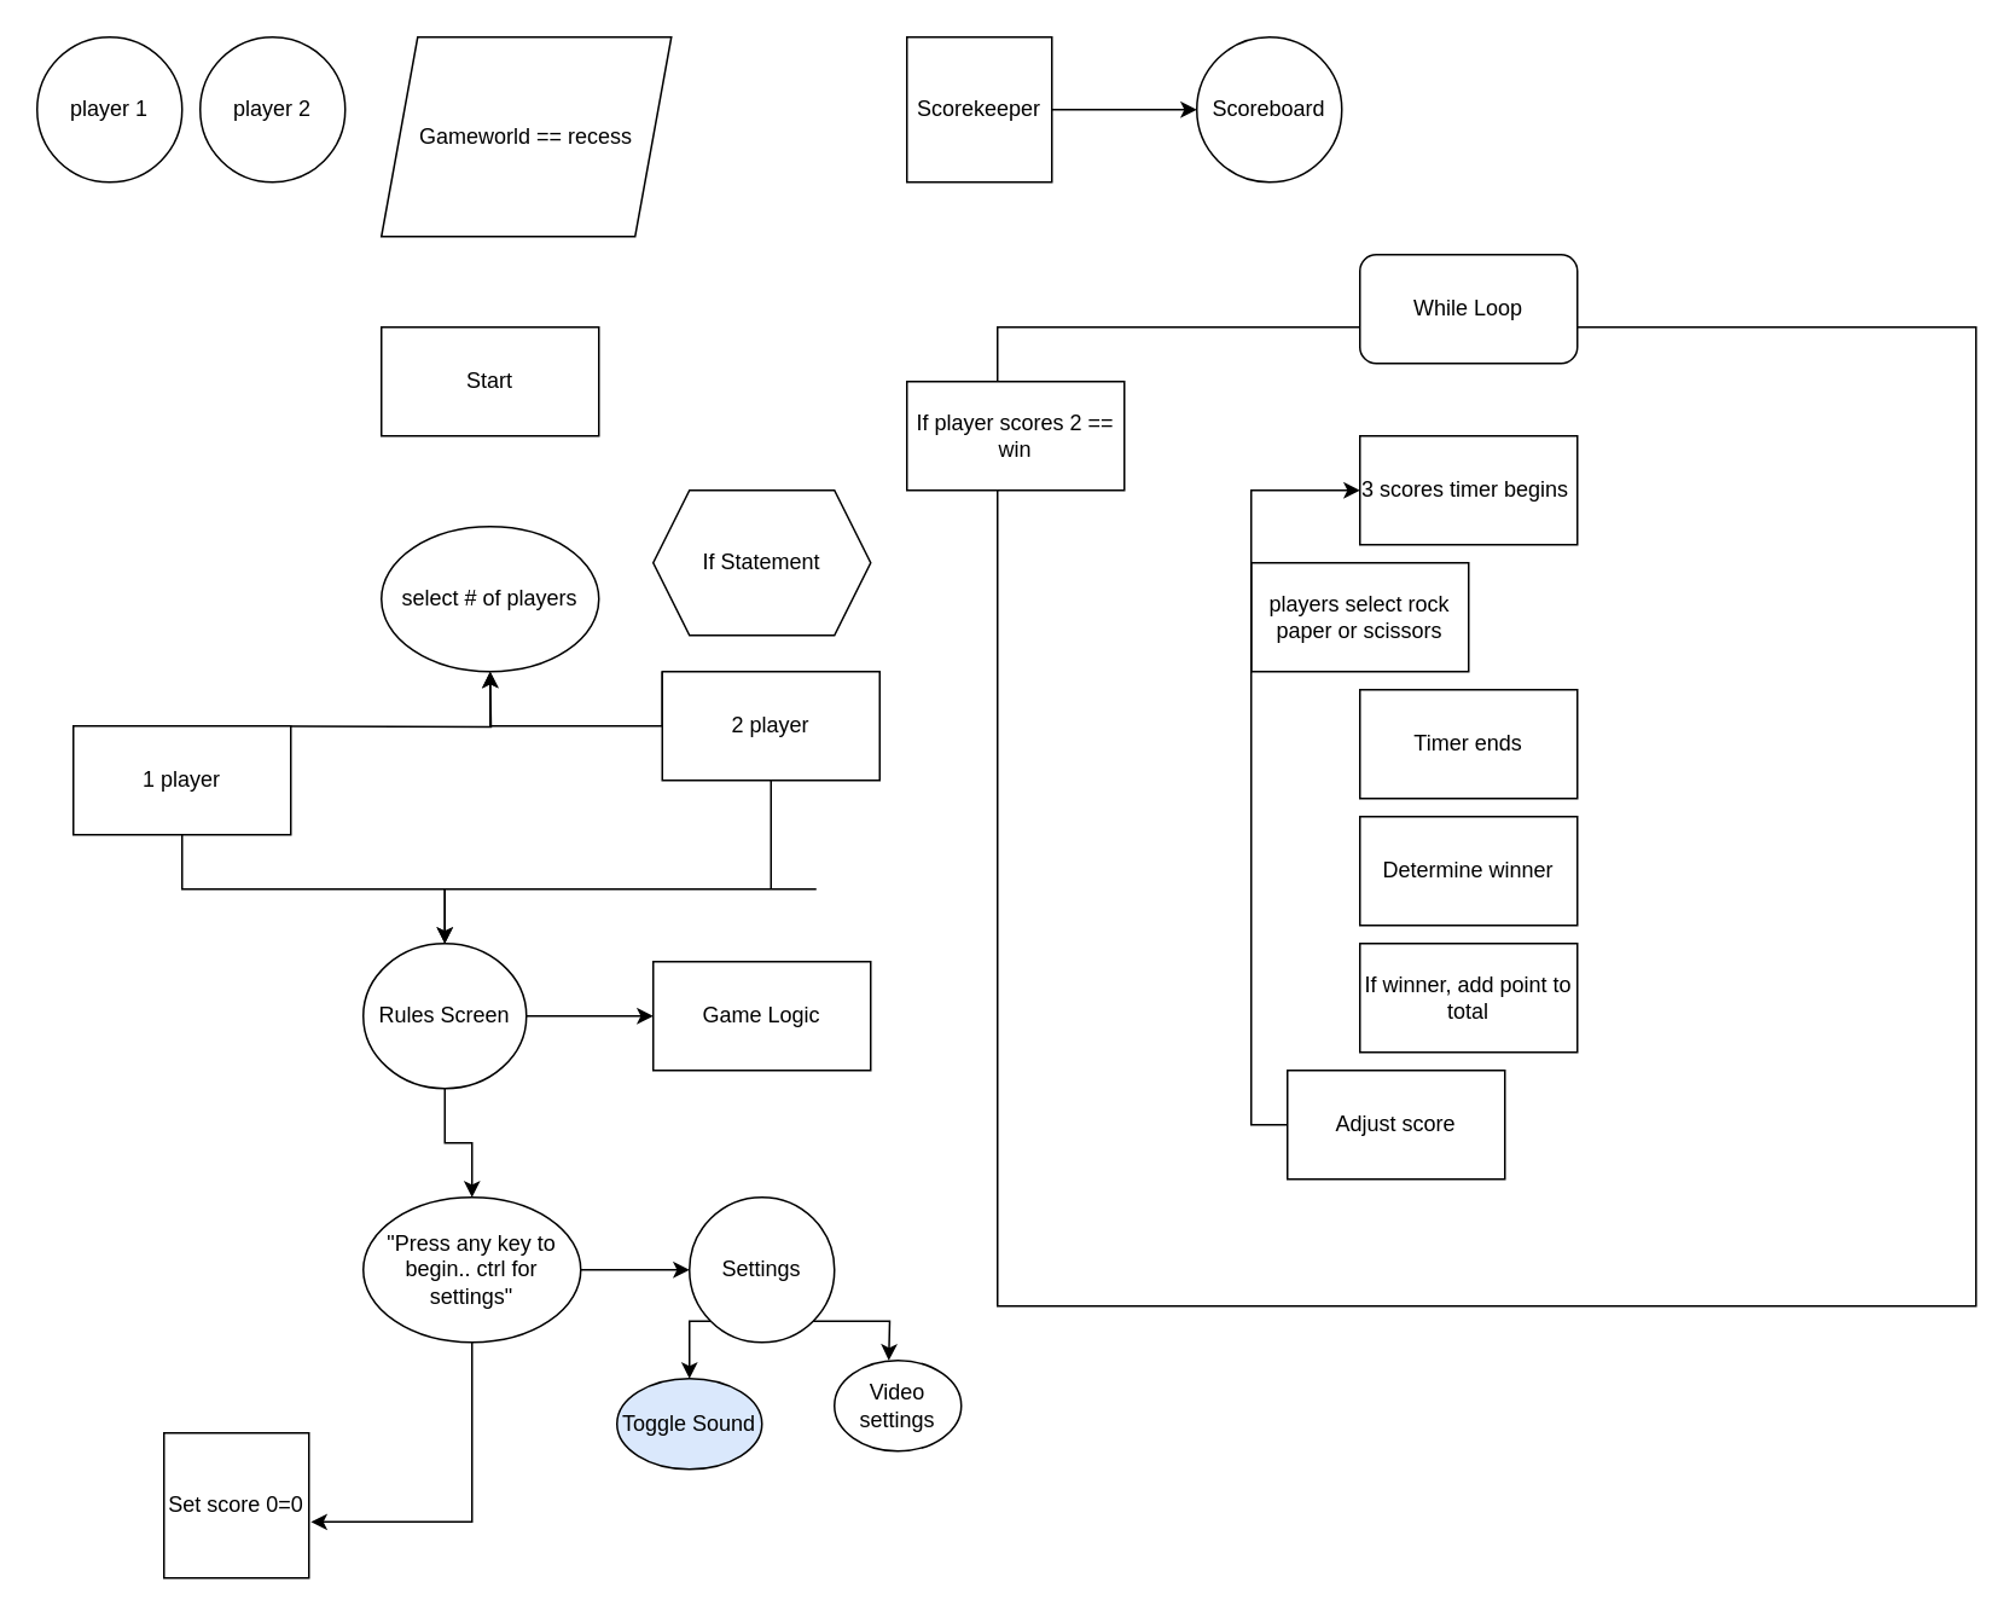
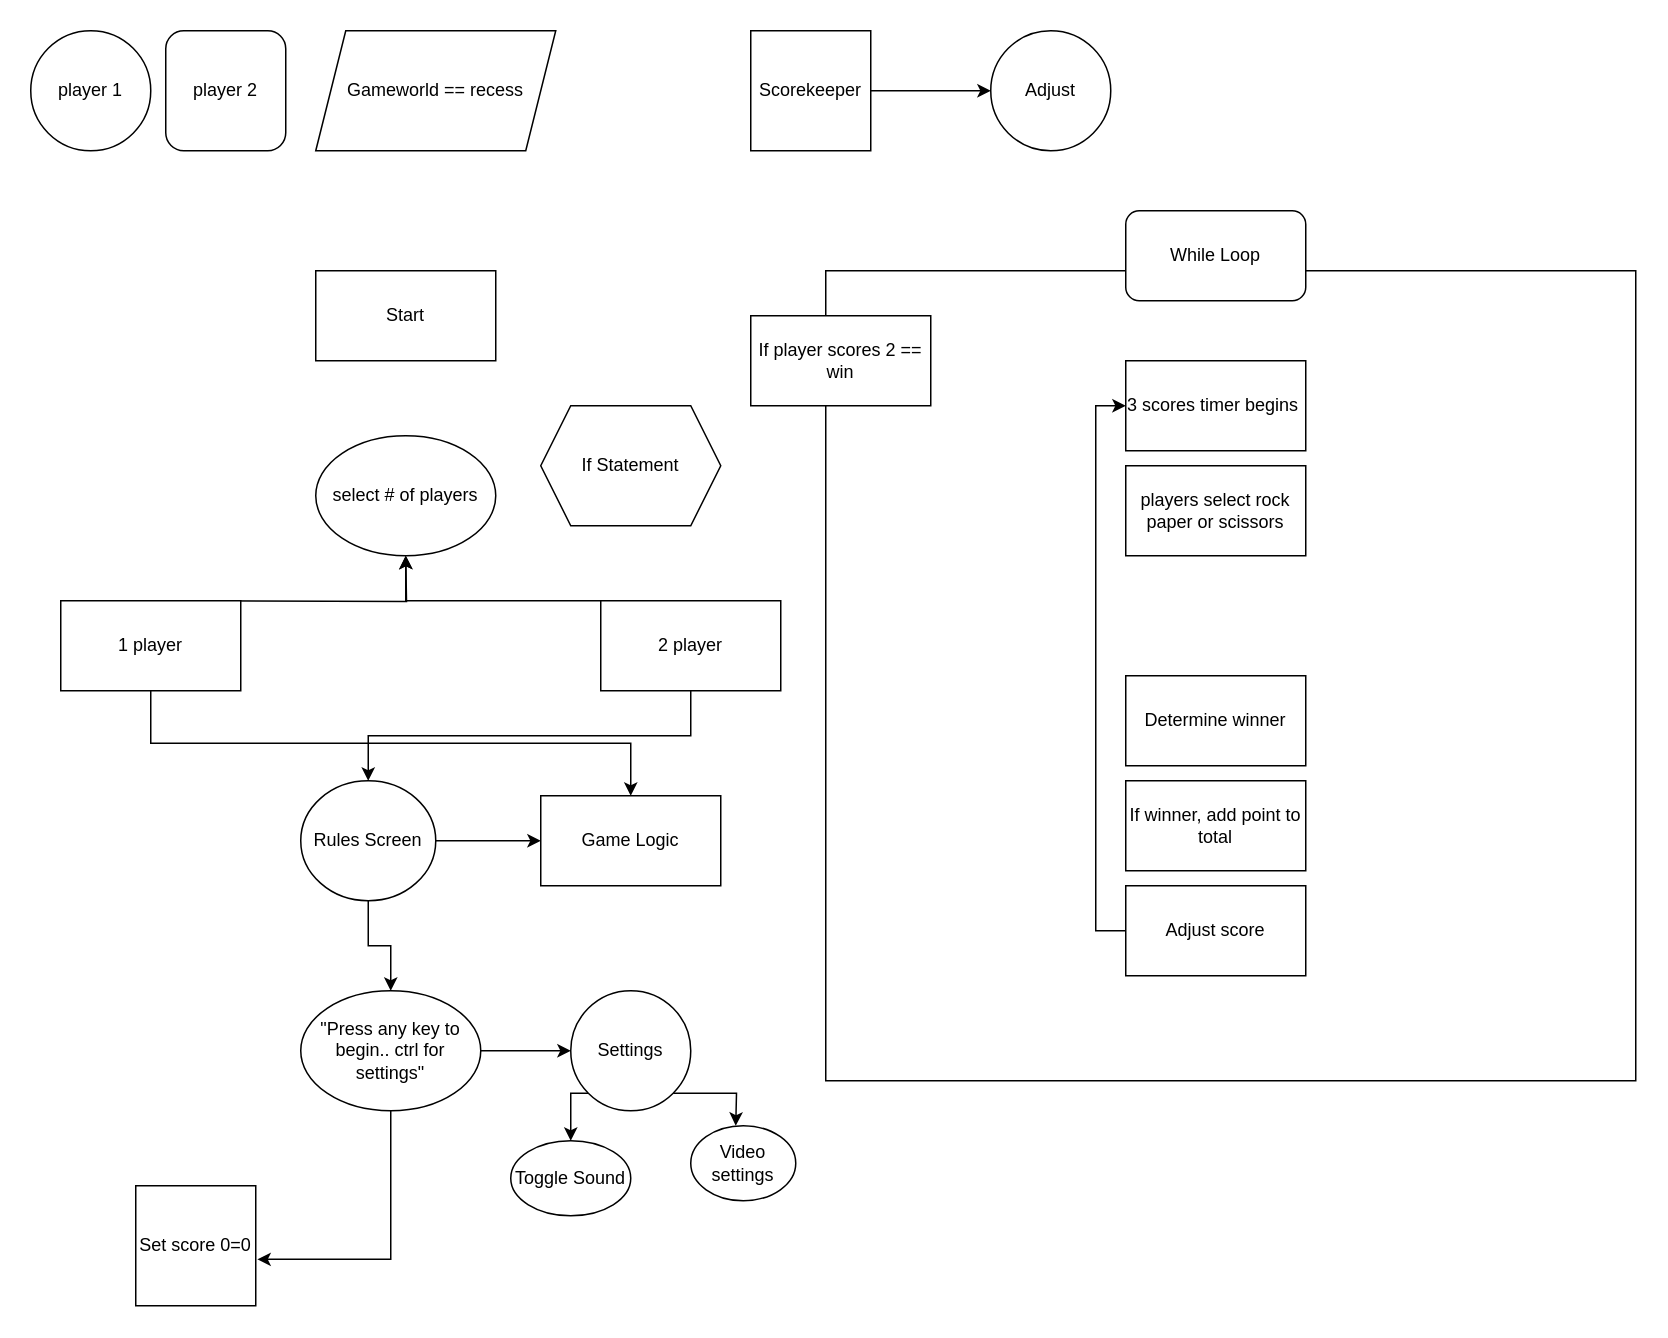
  <mxCell id="0" />
  <mxCell id="1" parent="0" />
  <mxCell id="2" value="player 1" style="ellipse;whiteSpace=wrap;html=1;aspect=fixed;" vertex="1" parent="1"><mxGeometry x="20" y="20" width="80" height="80" as="geometry" /></mxCell>
- <mxCell id="3" value="player 2" style="ellipse;whiteSpace=wrap;html=1;aspect=fixed;" vertex="1" parent="1"><mxGeometry x="110" y="20" width="80" height="80" as="geometry" /></mxCell>
+ <mxCell id="3" value="player 2" style="whiteSpace=wrap;html=1;aspect=fixed;rounded=1;" vertex="1" parent="1"><mxGeometry x="110" y="20" width="80" height="80" as="geometry" /></mxCell>
  <mxCell id="4" value="Start" style="rounded=0;whiteSpace=wrap;html=1;" vertex="1" parent="1"><mxGeometry x="210" y="180" width="120" height="60" as="geometry" /></mxCell>
  <mxCell id="5" value="select # of players" style="ellipse;whiteSpace=wrap;html=1;" vertex="1" parent="1"><mxGeometry x="210" y="290" width="120" height="80" as="geometry" /></mxCell>
  <mxCell id="6" style="edgeStyle=orthogonalEdgeStyle;rounded=0;orthogonalLoop=1;jettySize=auto;html=1;exitX=0.5;exitY=0;exitDx=0;exitDy=0;" edge="1" parent="1"><mxGeometry relative="1" as="geometry"><mxPoint x="270" y="370" as="targetPoint" /><mxPoint x="130" y="400" as="sourcePoint" /></mxGeometry></mxCell>
- <mxCell id="7" style="edgeStyle=orthogonalEdgeStyle;rounded=0;orthogonalLoop=1;jettySize=auto;html=1;exitX=0.5;exitY=1;exitDx=0;exitDy=0;" edge="1" parent="1" source="8" target="14"><mxGeometry relative="1" as="geometry" /></mxCell>
+ <mxCell id="7" style="edgeStyle=orthogonalEdgeStyle;rounded=0;orthogonalLoop=1;jettySize=auto;html=1;exitX=0.5;exitY=1;exitDx=0;exitDy=0;" edge="1" parent="1" source="8" target="26"><mxGeometry relative="1" as="geometry" /></mxCell>
  <mxCell id="8" value="1 player" style="rounded=0;whiteSpace=wrap;html=1;" vertex="1" parent="1"><mxGeometry x="40" y="400" width="120" height="60" as="geometry" /></mxCell>
  <mxCell id="9" style="edgeStyle=orthogonalEdgeStyle;rounded=0;orthogonalLoop=1;jettySize=auto;html=1;exitX=0.5;exitY=1;exitDx=0;exitDy=0;entryX=0.5;entryY=0;entryDx=0;entryDy=0;" edge="1" parent="1" source="11" target="14"><mxGeometry relative="1" as="geometry"><Array as="points"><mxPoint x="450" y="490" /><mxPoint x="260" y="490" /></Array></mxGeometry></mxCell>
  <mxCell id="10" style="edgeStyle=orthogonalEdgeStyle;rounded=0;orthogonalLoop=1;jettySize=auto;html=1;exitX=0;exitY=0;exitDx=0;exitDy=0;" edge="1" parent="1" source="11"><mxGeometry relative="1" as="geometry"><mxPoint x="270" y="370" as="targetPoint" /><Array as="points"><mxPoint x="390" y="400" /><mxPoint x="271" y="400" /></Array></mxGeometry></mxCell>
- <mxCell id="11" value="2 player" style="rounded=0;whiteSpace=wrap;html=1;" vertex="1" parent="1"><mxGeometry x="365" y="370" width="120" height="60" as="geometry" /></mxCell>
+ <mxCell id="11" value="2 player" style="rounded=0;whiteSpace=wrap;html=1;" vertex="1" parent="1"><mxGeometry x="400" y="400" width="120" height="60" as="geometry" /></mxCell>
  <mxCell id="12" style="edgeStyle=orthogonalEdgeStyle;rounded=0;orthogonalLoop=1;jettySize=auto;html=1;exitX=0.5;exitY=1;exitDx=0;exitDy=0;entryX=0.5;entryY=0;entryDx=0;entryDy=0;" edge="1" parent="1" source="14" target="16"><mxGeometry relative="1" as="geometry" /></mxCell>
  <mxCell id="13" style="edgeStyle=orthogonalEdgeStyle;rounded=0;orthogonalLoop=1;jettySize=auto;html=1;exitX=1;exitY=0.5;exitDx=0;exitDy=0;entryX=0;entryY=0.5;entryDx=0;entryDy=0;" edge="1" parent="1" source="14" target="26"><mxGeometry relative="1" as="geometry" /></mxCell>
  <mxCell id="14" value="Rules Screen" style="ellipse;whiteSpace=wrap;html=1;" vertex="1" parent="1"><mxGeometry x="200" y="520" width="90" height="80" as="geometry" /></mxCell>
  <mxCell id="15" style="edgeStyle=orthogonalEdgeStyle;rounded=0;orthogonalLoop=1;jettySize=auto;html=1;exitX=1;exitY=0.5;exitDx=0;exitDy=0;" edge="1" parent="1" source="16" target="33"><mxGeometry relative="1" as="geometry" /></mxCell>
  <mxCell id="16" value="&quot;Press any key to begin.. ctrl for settings&quot;" style="ellipse;whiteSpace=wrap;html=1;" vertex="1" parent="1"><mxGeometry x="200" y="660" width="120" height="80" as="geometry" /></mxCell>
  <mxCell id="17" value="" style="whiteSpace=wrap;html=1;aspect=fixed;" vertex="1" parent="1"><mxGeometry x="550" y="180" width="540" height="540" as="geometry" /></mxCell>
  <mxCell id="18" value="If player scores 2 == win" style="rounded=0;whiteSpace=wrap;html=1;" vertex="1" parent="1"><mxGeometry x="500" y="210" width="120" height="60" as="geometry" /></mxCell>
  <mxCell id="19" value="3 scores timer begins&amp;nbsp;" style="rounded=0;whiteSpace=wrap;html=1;" vertex="1" parent="1"><mxGeometry x="750" y="240" width="120" height="60" as="geometry" /></mxCell>
- <mxCell id="20" value="players select rock paper or scissors" style="rounded=0;whiteSpace=wrap;html=1;" vertex="1" parent="1"><mxGeometry x="690" y="310" width="120" height="60" as="geometry" /></mxCell>
- <mxCell id="21" value="Timer ends" style="rounded=0;whiteSpace=wrap;html=1;" vertex="1" parent="1"><mxGeometry x="750" y="380" width="120" height="60" as="geometry" /></mxCell>
+ <mxCell id="20" value="players select rock paper or scissors" style="rounded=0;whiteSpace=wrap;html=1;" vertex="1" parent="1"><mxGeometry x="750" y="310" width="120" height="60" as="geometry" /></mxCell>
  <mxCell id="22" value="Determine winner" style="rounded=0;whiteSpace=wrap;html=1;" vertex="1" parent="1"><mxGeometry x="750" y="450" width="120" height="60" as="geometry" /></mxCell>
  <mxCell id="23" value="If winner, add point to total" style="rounded=0;whiteSpace=wrap;html=1;" vertex="1" parent="1"><mxGeometry x="750" y="520" width="120" height="60" as="geometry" /></mxCell>
  <mxCell id="24" style="edgeStyle=orthogonalEdgeStyle;rounded=0;orthogonalLoop=1;jettySize=auto;html=1;exitX=0;exitY=0.5;exitDx=0;exitDy=0;entryX=0;entryY=0.5;entryDx=0;entryDy=0;" edge="1" parent="1" source="25" target="19"><mxGeometry relative="1" as="geometry" /></mxCell>
- <mxCell id="25" value="Adjust score" style="rounded=0;whiteSpace=wrap;html=1;" vertex="1" parent="1"><mxGeometry x="710" y="590" width="120" height="60" as="geometry" /></mxCell>
+ <mxCell id="25" value="Adjust score" style="rounded=0;whiteSpace=wrap;html=1;" vertex="1" parent="1"><mxGeometry x="750" y="590" width="120" height="60" as="geometry" /></mxCell>
  <mxCell id="26" value="Game Logic" style="rounded=0;whiteSpace=wrap;html=1;" vertex="1" parent="1"><mxGeometry x="360" y="530" width="120" height="60" as="geometry" /></mxCell>
- <mxCell id="27" value="Gameworld == recess" style="shape=parallelogram;perimeter=parallelogramPerimeter;whiteSpace=wrap;html=1;fixedSize=1;" vertex="1" parent="1"><mxGeometry x="210" y="20" width="160" height="110" as="geometry" /></mxCell>
+ <mxCell id="27" value="Gameworld == recess" style="shape=parallelogram;perimeter=parallelogramPerimeter;whiteSpace=wrap;html=1;fixedSize=1;" vertex="1" parent="1"><mxGeometry x="210" y="20" width="160" height="80" as="geometry" /></mxCell>
  <mxCell id="28" value="" style="edgeStyle=orthogonalEdgeStyle;rounded=0;orthogonalLoop=1;jettySize=auto;html=1;" edge="1" parent="1" source="29" target="36"><mxGeometry relative="1" as="geometry" /></mxCell>
  <mxCell id="29" value="Scorekeeper" style="whiteSpace=wrap;html=1;aspect=fixed;" vertex="1" parent="1"><mxGeometry x="500" y="20" width="80" height="80" as="geometry" /></mxCell>
  <mxCell id="30" value="Set score 0=0" style="whiteSpace=wrap;html=1;aspect=fixed;" vertex="1" parent="1"><mxGeometry x="90" y="790" width="80" height="80" as="geometry" /></mxCell>
  <mxCell id="31" style="edgeStyle=orthogonalEdgeStyle;rounded=0;orthogonalLoop=1;jettySize=auto;html=1;exitX=0;exitY=1;exitDx=0;exitDy=0;entryX=0.5;entryY=0;entryDx=0;entryDy=0;" edge="1" parent="1" source="33" target="34"><mxGeometry relative="1" as="geometry" /></mxCell>
  <mxCell id="32" style="edgeStyle=orthogonalEdgeStyle;rounded=0;orthogonalLoop=1;jettySize=auto;html=1;exitX=1;exitY=1;exitDx=0;exitDy=0;" edge="1" parent="1" source="33"><mxGeometry relative="1" as="geometry"><mxPoint x="490" y="750" as="targetPoint" /></mxGeometry></mxCell>
  <mxCell id="33" value="Settings" style="ellipse;whiteSpace=wrap;html=1;aspect=fixed;" vertex="1" parent="1"><mxGeometry x="380" y="660" width="80" height="80" as="geometry" /></mxCell>
- <mxCell id="34" value="Toggle Sound" style="ellipse;whiteSpace=wrap;html=1;fillColor=#dae8fc;" vertex="1" parent="1"><mxGeometry x="340" y="760" width="80" height="50" as="geometry" /></mxCell>
+ <mxCell id="34" value="Toggle Sound" style="ellipse;whiteSpace=wrap;html=1;" vertex="1" parent="1"><mxGeometry x="340" y="760" width="80" height="50" as="geometry" /></mxCell>
  <mxCell id="35" value="Video settings" style="ellipse;whiteSpace=wrap;html=1;" vertex="1" parent="1"><mxGeometry x="460" y="750" width="70" height="50" as="geometry" /></mxCell>
- <mxCell id="36" value="Scoreboard" style="ellipse;whiteSpace=wrap;html=1;" vertex="1" parent="1"><mxGeometry x="660" y="20" width="80" height="80" as="geometry" /></mxCell>
+ <mxCell id="36" value="Adjust" style="ellipse;whiteSpace=wrap;html=1;" vertex="1" parent="1"><mxGeometry x="660" y="20" width="80" height="80" as="geometry" /></mxCell>
  <mxCell id="37" style="edgeStyle=orthogonalEdgeStyle;rounded=0;orthogonalLoop=1;jettySize=auto;html=1;exitX=0.5;exitY=1;exitDx=0;exitDy=0;entryX=1.013;entryY=0.613;entryDx=0;entryDy=0;entryPerimeter=0;" edge="1" parent="1" source="16" target="30"><mxGeometry relative="1" as="geometry" /></mxCell>
  <mxCell id="38" value="If Statement" style="shape=hexagon;perimeter=hexagonPerimeter2;whiteSpace=wrap;html=1;fixedSize=1;" vertex="1" parent="1"><mxGeometry x="360" y="270" width="120" height="80" as="geometry" /></mxCell>
  <mxCell id="39" value="While Loop" style="rounded=1;whiteSpace=wrap;html=1;" vertex="1" parent="1"><mxGeometry x="750" y="140" width="120" height="60" as="geometry" /></mxCell>
